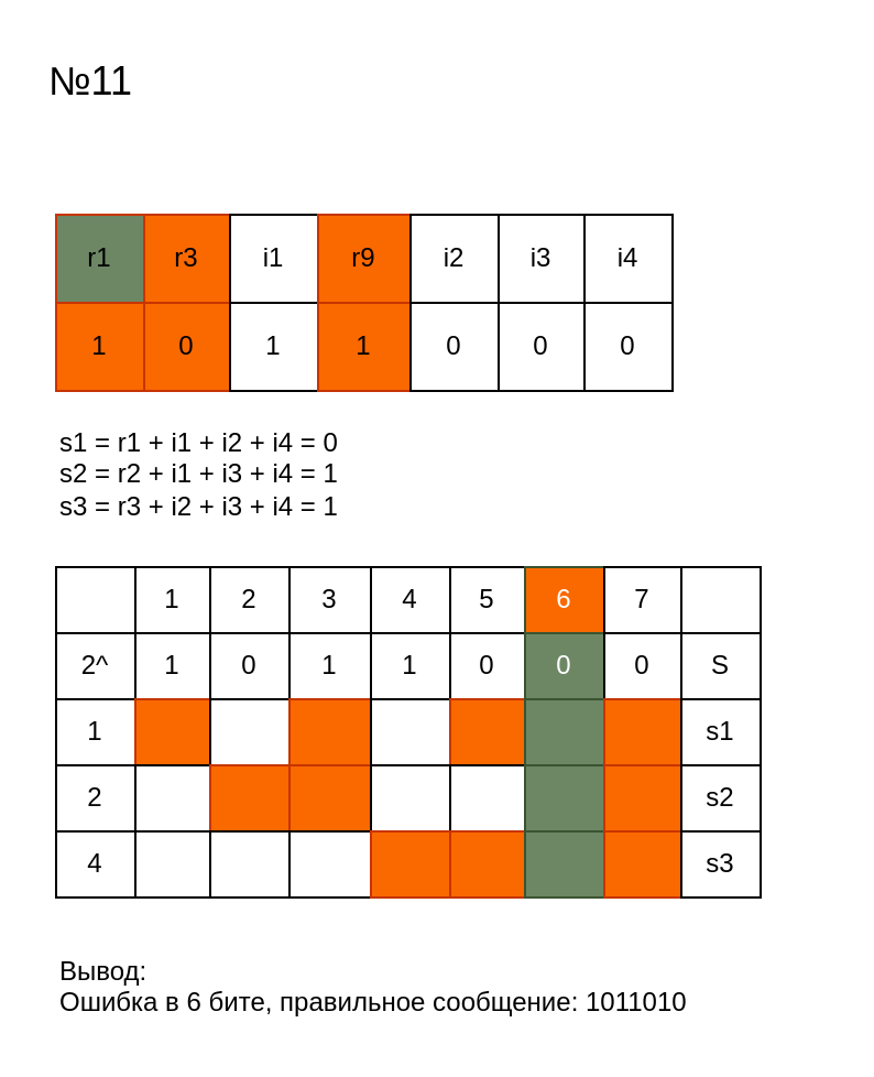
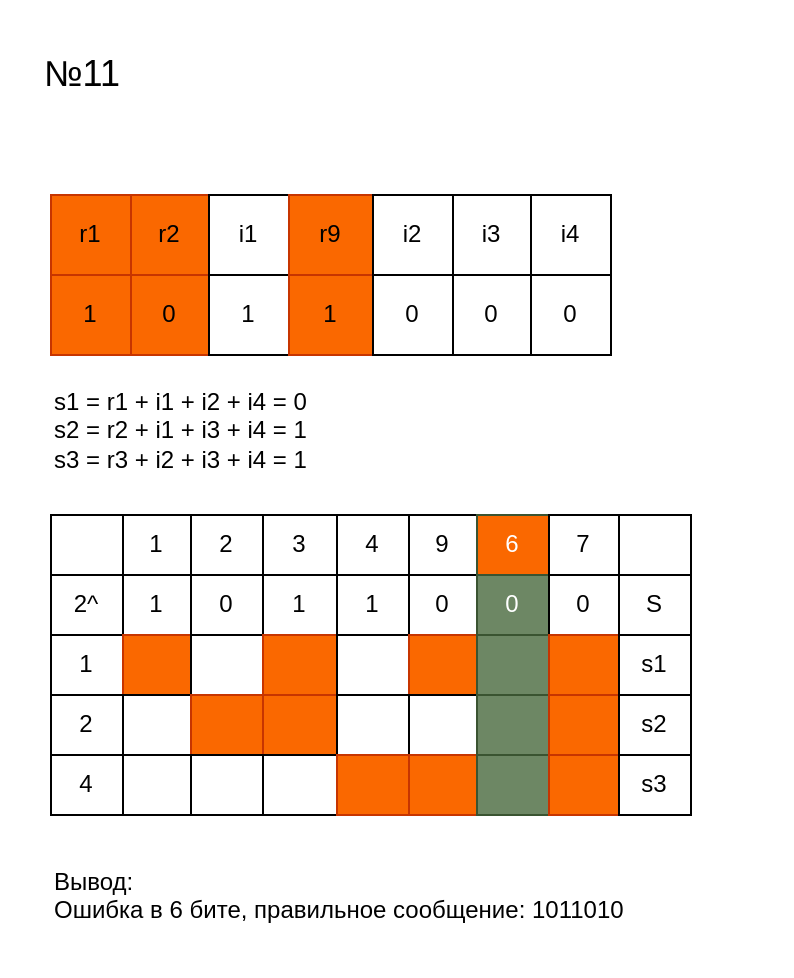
  <mxCell id="0" />
  <mxCell id="1" parent="0" />
  <mxCell id="2" value="" style="childLayout=tableLayout;recursiveResize=0;shadow=0;fillColor=none;" parent="1" vertex="1"><mxGeometry x="25" y="97" width="280" height="80" as="geometry" /></mxCell>
  <mxCell id="3" value="" style="shape=tableRow;horizontal=0;startSize=0;swimlaneHead=0;swimlaneBody=0;top=0;left=0;bottom=0;right=0;dropTarget=0;collapsible=0;recursiveResize=0;expand=0;fontStyle=0;fillColor=none;strokeColor=inherit;" parent="2" vertex="1"><mxGeometry width="280" height="40" as="geometry" /></mxCell>
- <mxCell id="4" value="r1" style="connectable=0;recursiveResize=0;strokeColor=#C73500;fillColor=#6d8764;align=center;whiteSpace=wrap;html=1;fontColor=#000000;" parent="3" vertex="1"><mxGeometry width="40" height="40" as="geometry"><mxRectangle width="40" height="40" as="alternateBounds" /></mxGeometry></mxCell>
- <mxCell id="5" value="r3" style="connectable=0;recursiveResize=0;strokeColor=#C73500;fillColor=#fa6800;align=center;whiteSpace=wrap;html=1;fontColor=#000000;" parent="3" vertex="1"><mxGeometry x="40" width="39" height="40" as="geometry"><mxRectangle width="39" height="40" as="alternateBounds" /></mxGeometry></mxCell>
+ <mxCell id="4" value="r1" style="connectable=0;recursiveResize=0;strokeColor=#C73500;fillColor=#fa6800;align=center;whiteSpace=wrap;html=1;fontColor=#000000;" parent="3" vertex="1"><mxGeometry width="40" height="40" as="geometry"><mxRectangle width="40" height="40" as="alternateBounds" /></mxGeometry></mxCell>
+ <mxCell id="5" value="r2" style="connectable=0;recursiveResize=0;strokeColor=#C73500;fillColor=#fa6800;align=center;whiteSpace=wrap;html=1;fontColor=#000000;" parent="3" vertex="1"><mxGeometry x="40" width="39" height="40" as="geometry"><mxRectangle width="39" height="40" as="alternateBounds" /></mxGeometry></mxCell>
  <mxCell id="6" value="i1" style="connectable=0;recursiveResize=0;strokeColor=inherit;fillColor=none;align=center;whiteSpace=wrap;html=1;comic=0;" parent="3" vertex="1"><mxGeometry x="79" width="40" height="40" as="geometry"><mxRectangle width="40" height="40" as="alternateBounds" /></mxGeometry></mxCell>
  <mxCell id="7" value="r9" style="connectable=0;recursiveResize=0;strokeColor=#C73500;fillColor=#fa6800;align=center;whiteSpace=wrap;html=1;comic=0;fontColor=#000000;" parent="3" vertex="1"><mxGeometry x="119" width="42" height="40" as="geometry"><mxRectangle width="42" height="40" as="alternateBounds" /></mxGeometry></mxCell>
  <mxCell id="8" value="i2" style="connectable=0;recursiveResize=0;strokeColor=inherit;fillColor=none;align=center;whiteSpace=wrap;html=1;comic=0;" parent="3" vertex="1"><mxGeometry x="161" width="40" height="40" as="geometry"><mxRectangle width="40" height="40" as="alternateBounds" /></mxGeometry></mxCell>
  <mxCell id="9" value="i3" style="connectable=0;recursiveResize=0;strokeColor=inherit;fillColor=none;align=center;whiteSpace=wrap;html=1;comic=0;" parent="3" vertex="1"><mxGeometry x="201" width="39" height="40" as="geometry"><mxRectangle width="39" height="40" as="alternateBounds" /></mxGeometry></mxCell>
  <mxCell id="10" value="i4" style="connectable=0;recursiveResize=0;strokeColor=inherit;fillColor=none;align=center;whiteSpace=wrap;html=1;comic=0;" parent="3" vertex="1"><mxGeometry x="240" width="40" height="40" as="geometry"><mxRectangle width="40" height="40" as="alternateBounds" /></mxGeometry></mxCell>
  <mxCell id="11" style="shape=tableRow;horizontal=0;startSize=0;swimlaneHead=0;swimlaneBody=0;top=0;left=0;bottom=0;right=0;dropTarget=0;collapsible=0;recursiveResize=0;expand=0;fontStyle=0;fillColor=none;strokeColor=inherit;" parent="2" vertex="1"><mxGeometry y="40" width="280" height="40" as="geometry" /></mxCell>
  <mxCell id="12" value="1" style="connectable=0;recursiveResize=0;strokeColor=#C73500;fillColor=#fa6800;align=center;whiteSpace=wrap;html=1;fontColor=#000000;" parent="11" vertex="1"><mxGeometry width="40" height="40" as="geometry"><mxRectangle width="40" height="40" as="alternateBounds" /></mxGeometry></mxCell>
  <mxCell id="13" value="0" style="connectable=0;recursiveResize=0;strokeColor=#C73500;fillColor=#fa6800;align=center;whiteSpace=wrap;html=1;fontColor=#000000;" parent="11" vertex="1"><mxGeometry x="40" width="39" height="40" as="geometry"><mxRectangle width="39" height="40" as="alternateBounds" /></mxGeometry></mxCell>
  <mxCell id="14" value="1" style="connectable=0;recursiveResize=0;strokeColor=inherit;fillColor=none;align=center;whiteSpace=wrap;html=1;" parent="11" vertex="1"><mxGeometry x="79" width="40" height="40" as="geometry"><mxRectangle width="40" height="40" as="alternateBounds" /></mxGeometry></mxCell>
  <mxCell id="15" value="1" style="connectable=0;recursiveResize=0;strokeColor=#C73500;fillColor=#fa6800;align=center;whiteSpace=wrap;html=1;fontColor=#000000;" parent="11" vertex="1"><mxGeometry x="119" width="42" height="40" as="geometry"><mxRectangle width="42" height="40" as="alternateBounds" /></mxGeometry></mxCell>
  <mxCell id="16" value="0" style="connectable=0;recursiveResize=0;strokeColor=inherit;fillColor=none;align=center;whiteSpace=wrap;html=1;" parent="11" vertex="1"><mxGeometry x="161" width="40" height="40" as="geometry"><mxRectangle width="40" height="40" as="alternateBounds" /></mxGeometry></mxCell>
  <mxCell id="17" value="0" style="connectable=0;recursiveResize=0;strokeColor=inherit;fillColor=none;align=center;whiteSpace=wrap;html=1;" parent="11" vertex="1"><mxGeometry x="201" width="39" height="40" as="geometry"><mxRectangle width="39" height="40" as="alternateBounds" /></mxGeometry></mxCell>
  <mxCell id="18" value="0" style="connectable=0;recursiveResize=0;strokeColor=inherit;fillColor=none;align=center;whiteSpace=wrap;html=1;" parent="11" vertex="1"><mxGeometry x="240" width="40" height="40" as="geometry"><mxRectangle width="40" height="40" as="alternateBounds" /></mxGeometry></mxCell>
  <mxCell id="19" value="s1 = r1 + i1 + i2 + i4 = 0&lt;br&gt;s2 = r2 + i1 + i3 + i4 = 1&lt;br&gt;s3 = r3 + i2 + i3 + i4 = 1" style="text;html=1;strokeColor=none;fillColor=none;align=left;verticalAlign=top;whiteSpace=wrap;rounded=0;" parent="1" vertex="1"><mxGeometry x="25" y="187" width="270" height="50" as="geometry" /></mxCell>
  <mxCell id="20" value="" style="childLayout=tableLayout;recursiveResize=0;shadow=0;fillColor=none;" parent="1" vertex="1"><mxGeometry x="25" y="257" width="320" height="150" as="geometry" /></mxCell>
  <mxCell id="21" value="" style="shape=tableRow;horizontal=0;startSize=0;swimlaneHead=0;swimlaneBody=0;top=0;left=0;bottom=0;right=0;dropTarget=0;collapsible=0;recursiveResize=0;expand=0;fontStyle=0;fillColor=none;" parent="20" vertex="1"><mxGeometry width="320" height="30" as="geometry" /></mxCell>
  <mxCell id="22" value="" style="connectable=0;recursiveResize=0;align=center;whiteSpace=wrap;html=1;fillColor=none;" parent="21" vertex="1"><mxGeometry width="36" height="30" as="geometry"><mxRectangle width="36" height="30" as="alternateBounds" /></mxGeometry></mxCell>
  <mxCell id="23" value="1" style="connectable=0;recursiveResize=0;align=center;whiteSpace=wrap;html=1;fillColor=none;" parent="21" vertex="1"><mxGeometry x="36" width="34" height="30" as="geometry"><mxRectangle width="34" height="30" as="alternateBounds" /></mxGeometry></mxCell>
  <mxCell id="24" value="2" style="connectable=0;recursiveResize=0;align=center;whiteSpace=wrap;html=1;comic=0;fillColor=none;" parent="21" vertex="1"><mxGeometry x="70" width="36" height="30" as="geometry"><mxRectangle width="36" height="30" as="alternateBounds" /></mxGeometry></mxCell>
  <mxCell id="25" value="3" style="connectable=0;recursiveResize=0;align=center;whiteSpace=wrap;html=1;comic=0;fillColor=none;" parent="21" vertex="1"><mxGeometry x="106" width="37" height="30" as="geometry"><mxRectangle width="37" height="30" as="alternateBounds" /></mxGeometry></mxCell>
  <mxCell id="26" value="4" style="connectable=0;recursiveResize=0;align=center;whiteSpace=wrap;html=1;comic=0;fillColor=none;" parent="21" vertex="1"><mxGeometry x="143" width="36" height="30" as="geometry"><mxRectangle width="36" height="30" as="alternateBounds" /></mxGeometry></mxCell>
- <mxCell id="27" value="5" style="connectable=0;recursiveResize=0;align=center;whiteSpace=wrap;html=1;comic=0;fillColor=none;" parent="21" vertex="1"><mxGeometry x="179" width="34" height="30" as="geometry"><mxRectangle width="34" height="30" as="alternateBounds" /></mxGeometry></mxCell>
+ <mxCell id="27" value="9" style="connectable=0;recursiveResize=0;align=center;whiteSpace=wrap;html=1;comic=0;fillColor=none;" parent="21" vertex="1"><mxGeometry x="179" width="34" height="30" as="geometry"><mxRectangle width="34" height="30" as="alternateBounds" /></mxGeometry></mxCell>
  <mxCell id="28" value="6" style="connectable=0;recursiveResize=0;align=center;whiteSpace=wrap;html=1;comic=0;fillColor=#fa6800;fontColor=#ffffff;strokeColor=#3A5431;" parent="21" vertex="1"><mxGeometry x="213" width="36" height="30" as="geometry"><mxRectangle width="36" height="30" as="alternateBounds" /></mxGeometry></mxCell>
  <mxCell id="29" value="7" style="connectable=0;recursiveResize=0;align=center;whiteSpace=wrap;html=1;comic=0;fillColor=none;" parent="21" vertex="1"><mxGeometry x="249" width="35" height="30" as="geometry"><mxRectangle width="35" height="30" as="alternateBounds" /></mxGeometry></mxCell>
  <mxCell id="30" style="connectable=0;recursiveResize=0;align=center;whiteSpace=wrap;html=1;comic=0;fillColor=none;" parent="21" vertex="1"><mxGeometry x="284" width="36" height="30" as="geometry"><mxRectangle width="36" height="30" as="alternateBounds" /></mxGeometry></mxCell>
  <mxCell id="31" style="shape=tableRow;horizontal=0;startSize=0;swimlaneHead=0;swimlaneBody=0;top=0;left=0;bottom=0;right=0;dropTarget=0;collapsible=0;recursiveResize=0;expand=0;fontStyle=0;fillColor=none;" parent="20" vertex="1"><mxGeometry y="30" width="320" height="30" as="geometry" /></mxCell>
  <mxCell id="32" value="2^" style="connectable=0;recursiveResize=0;align=center;whiteSpace=wrap;html=1;fillColor=none;" parent="31" vertex="1"><mxGeometry width="36" height="30" as="geometry"><mxRectangle width="36" height="30" as="alternateBounds" /></mxGeometry></mxCell>
  <mxCell id="33" value="1" style="connectable=0;recursiveResize=0;align=center;whiteSpace=wrap;html=1;fillColor=none;" parent="31" vertex="1"><mxGeometry x="36" width="34" height="30" as="geometry"><mxRectangle width="34" height="30" as="alternateBounds" /></mxGeometry></mxCell>
  <mxCell id="34" value="0" style="connectable=0;recursiveResize=0;align=center;whiteSpace=wrap;html=1;fillColor=none;" parent="31" vertex="1"><mxGeometry x="70" width="36" height="30" as="geometry"><mxRectangle width="36" height="30" as="alternateBounds" /></mxGeometry></mxCell>
  <mxCell id="35" value="1" style="connectable=0;recursiveResize=0;align=center;whiteSpace=wrap;html=1;fillColor=none;" parent="31" vertex="1"><mxGeometry x="106" width="37" height="30" as="geometry"><mxRectangle width="37" height="30" as="alternateBounds" /></mxGeometry></mxCell>
  <mxCell id="36" value="1" style="connectable=0;recursiveResize=0;align=center;whiteSpace=wrap;html=1;fillColor=none;" parent="31" vertex="1"><mxGeometry x="143" width="36" height="30" as="geometry"><mxRectangle width="36" height="30" as="alternateBounds" /></mxGeometry></mxCell>
  <mxCell id="37" value="0" style="connectable=0;recursiveResize=0;align=center;whiteSpace=wrap;html=1;fillColor=none;" parent="31" vertex="1"><mxGeometry x="179" width="34" height="30" as="geometry"><mxRectangle width="34" height="30" as="alternateBounds" /></mxGeometry></mxCell>
  <mxCell id="38" value="0" style="connectable=0;recursiveResize=0;align=center;whiteSpace=wrap;html=1;fillColor=#6d8764;fontColor=#ffffff;strokeColor=#3A5431;" parent="31" vertex="1"><mxGeometry x="213" width="36" height="30" as="geometry"><mxRectangle width="36" height="30" as="alternateBounds" /></mxGeometry></mxCell>
  <mxCell id="39" value="0" style="connectable=0;recursiveResize=0;align=center;whiteSpace=wrap;html=1;fillColor=none;" parent="31" vertex="1"><mxGeometry x="249" width="35" height="30" as="geometry"><mxRectangle width="35" height="30" as="alternateBounds" /></mxGeometry></mxCell>
  <mxCell id="40" value="S" style="connectable=0;recursiveResize=0;align=center;whiteSpace=wrap;html=1;fillColor=none;" parent="31" vertex="1"><mxGeometry x="284" width="36" height="30" as="geometry"><mxRectangle width="36" height="30" as="alternateBounds" /></mxGeometry></mxCell>
  <mxCell id="41" style="shape=tableRow;horizontal=0;startSize=0;swimlaneHead=0;swimlaneBody=0;top=0;left=0;bottom=0;right=0;dropTarget=0;collapsible=0;recursiveResize=0;expand=0;fontStyle=0;fillColor=none;" parent="20" vertex="1"><mxGeometry y="60" width="320" height="30" as="geometry" /></mxCell>
  <mxCell id="42" value="1" style="connectable=0;recursiveResize=0;align=center;whiteSpace=wrap;html=1;fillColor=none;" parent="41" vertex="1"><mxGeometry width="36" height="30" as="geometry"><mxRectangle width="36" height="30" as="alternateBounds" /></mxGeometry></mxCell>
  <mxCell id="43" style="connectable=0;recursiveResize=0;align=center;whiteSpace=wrap;html=1;fillColor=#fa6800;strokeColor=#C73500;fontColor=#000000;" parent="41" vertex="1"><mxGeometry x="36" width="34" height="30" as="geometry"><mxRectangle width="34" height="30" as="alternateBounds" /></mxGeometry></mxCell>
  <mxCell id="44" style="connectable=0;recursiveResize=0;align=center;whiteSpace=wrap;html=1;fillColor=none;" parent="41" vertex="1"><mxGeometry x="70" width="36" height="30" as="geometry"><mxRectangle width="36" height="30" as="alternateBounds" /></mxGeometry></mxCell>
  <mxCell id="45" style="connectable=0;recursiveResize=0;align=center;whiteSpace=wrap;html=1;fillColor=#fa6800;strokeColor=#C73500;fontColor=#000000;" parent="41" vertex="1"><mxGeometry x="106" width="37" height="30" as="geometry"><mxRectangle width="37" height="30" as="alternateBounds" /></mxGeometry></mxCell>
  <mxCell id="46" style="connectable=0;recursiveResize=0;align=center;whiteSpace=wrap;html=1;fillColor=none;" parent="41" vertex="1"><mxGeometry x="143" width="36" height="30" as="geometry"><mxRectangle width="36" height="30" as="alternateBounds" /></mxGeometry></mxCell>
  <mxCell id="47" style="connectable=0;recursiveResize=0;align=center;whiteSpace=wrap;html=1;fillColor=#fa6800;fontColor=#000000;strokeColor=#C73500;" parent="41" vertex="1"><mxGeometry x="179" width="34" height="30" as="geometry"><mxRectangle width="34" height="30" as="alternateBounds" /></mxGeometry></mxCell>
  <mxCell id="48" style="connectable=0;recursiveResize=0;align=center;whiteSpace=wrap;html=1;fillColor=#6d8764;fontColor=#ffffff;strokeColor=#3A5431;" parent="41" vertex="1"><mxGeometry x="213" width="36" height="30" as="geometry"><mxRectangle width="36" height="30" as="alternateBounds" /></mxGeometry></mxCell>
  <mxCell id="49" style="connectable=0;recursiveResize=0;align=center;whiteSpace=wrap;html=1;fillColor=#fa6800;strokeColor=#C73500;fontColor=#000000;" parent="41" vertex="1"><mxGeometry x="249" width="35" height="30" as="geometry"><mxRectangle width="35" height="30" as="alternateBounds" /></mxGeometry></mxCell>
  <mxCell id="50" value="s1" style="connectable=0;recursiveResize=0;align=center;whiteSpace=wrap;html=1;fillColor=none;" parent="41" vertex="1"><mxGeometry x="284" width="36" height="30" as="geometry"><mxRectangle width="36" height="30" as="alternateBounds" /></mxGeometry></mxCell>
  <mxCell id="51" style="shape=tableRow;horizontal=0;startSize=0;swimlaneHead=0;swimlaneBody=0;top=0;left=0;bottom=0;right=0;dropTarget=0;collapsible=0;recursiveResize=0;expand=0;fontStyle=0;fillColor=none;" parent="20" vertex="1"><mxGeometry y="90" width="320" height="30" as="geometry" /></mxCell>
  <mxCell id="52" value="2" style="connectable=0;recursiveResize=0;align=center;whiteSpace=wrap;html=1;fillColor=none;" parent="51" vertex="1"><mxGeometry width="36" height="30" as="geometry"><mxRectangle width="36" height="30" as="alternateBounds" /></mxGeometry></mxCell>
  <mxCell id="53" style="connectable=0;recursiveResize=0;align=center;whiteSpace=wrap;html=1;fillColor=none;" parent="51" vertex="1"><mxGeometry x="36" width="34" height="30" as="geometry"><mxRectangle width="34" height="30" as="alternateBounds" /></mxGeometry></mxCell>
  <mxCell id="54" style="connectable=0;recursiveResize=0;align=center;whiteSpace=wrap;html=1;fillColor=#fa6800;fontColor=#000000;strokeColor=#C73500;" parent="51" vertex="1"><mxGeometry x="70" width="36" height="30" as="geometry"><mxRectangle width="36" height="30" as="alternateBounds" /></mxGeometry></mxCell>
  <mxCell id="55" style="connectable=0;recursiveResize=0;align=center;whiteSpace=wrap;html=1;fillColor=#fa6800;fontColor=#000000;strokeColor=#C73500;" parent="51" vertex="1"><mxGeometry x="106" width="37" height="30" as="geometry"><mxRectangle width="37" height="30" as="alternateBounds" /></mxGeometry></mxCell>
  <mxCell id="56" style="connectable=0;recursiveResize=0;align=center;whiteSpace=wrap;html=1;fillColor=none;" parent="51" vertex="1"><mxGeometry x="143" width="36" height="30" as="geometry"><mxRectangle width="36" height="30" as="alternateBounds" /></mxGeometry></mxCell>
  <mxCell id="57" style="connectable=0;recursiveResize=0;align=center;whiteSpace=wrap;html=1;fillColor=none;" parent="51" vertex="1"><mxGeometry x="179" width="34" height="30" as="geometry"><mxRectangle width="34" height="30" as="alternateBounds" /></mxGeometry></mxCell>
  <mxCell id="58" style="connectable=0;recursiveResize=0;align=center;whiteSpace=wrap;html=1;fillColor=#6d8764;fontColor=#ffffff;strokeColor=#3A5431;" parent="51" vertex="1"><mxGeometry x="213" width="36" height="30" as="geometry"><mxRectangle width="36" height="30" as="alternateBounds" /></mxGeometry></mxCell>
  <mxCell id="59" style="connectable=0;recursiveResize=0;align=center;whiteSpace=wrap;html=1;fillColor=#fa6800;fontColor=#000000;strokeColor=#C73500;" parent="51" vertex="1"><mxGeometry x="249" width="35" height="30" as="geometry"><mxRectangle width="35" height="30" as="alternateBounds" /></mxGeometry></mxCell>
  <mxCell id="60" value="s2" style="connectable=0;recursiveResize=0;align=center;whiteSpace=wrap;html=1;fillColor=none;" parent="51" vertex="1"><mxGeometry x="284" width="36" height="30" as="geometry"><mxRectangle width="36" height="30" as="alternateBounds" /></mxGeometry></mxCell>
  <mxCell id="61" style="shape=tableRow;horizontal=0;startSize=0;swimlaneHead=0;swimlaneBody=0;top=0;left=0;bottom=0;right=0;dropTarget=0;collapsible=0;recursiveResize=0;expand=0;fontStyle=0;fillColor=none;" parent="20" vertex="1"><mxGeometry y="120" width="320" height="30" as="geometry" /></mxCell>
  <mxCell id="62" value="4" style="connectable=0;recursiveResize=0;align=center;whiteSpace=wrap;html=1;fillColor=none;" parent="61" vertex="1"><mxGeometry width="36" height="30" as="geometry"><mxRectangle width="36" height="30" as="alternateBounds" /></mxGeometry></mxCell>
  <mxCell id="63" style="connectable=0;recursiveResize=0;align=center;whiteSpace=wrap;html=1;fillColor=none;" parent="61" vertex="1"><mxGeometry x="36" width="34" height="30" as="geometry"><mxRectangle width="34" height="30" as="alternateBounds" /></mxGeometry></mxCell>
  <mxCell id="64" style="connectable=0;recursiveResize=0;align=center;whiteSpace=wrap;html=1;fillColor=none;" parent="61" vertex="1"><mxGeometry x="70" width="36" height="30" as="geometry"><mxRectangle width="36" height="30" as="alternateBounds" /></mxGeometry></mxCell>
  <mxCell id="65" style="connectable=0;recursiveResize=0;align=center;whiteSpace=wrap;html=1;fillColor=none;" parent="61" vertex="1"><mxGeometry x="106" width="37" height="30" as="geometry"><mxRectangle width="37" height="30" as="alternateBounds" /></mxGeometry></mxCell>
  <mxCell id="66" style="connectable=0;recursiveResize=0;align=center;whiteSpace=wrap;html=1;fillColor=#fa6800;fontColor=#000000;strokeColor=#C73500;" parent="61" vertex="1"><mxGeometry x="143" width="36" height="30" as="geometry"><mxRectangle width="36" height="30" as="alternateBounds" /></mxGeometry></mxCell>
  <mxCell id="67" style="connectable=0;recursiveResize=0;align=center;whiteSpace=wrap;html=1;fillColor=#fa6800;fontColor=#000000;strokeColor=#C73500;" parent="61" vertex="1"><mxGeometry x="179" width="34" height="30" as="geometry"><mxRectangle width="34" height="30" as="alternateBounds" /></mxGeometry></mxCell>
  <mxCell id="68" style="connectable=0;recursiveResize=0;align=center;whiteSpace=wrap;html=1;fillColor=#6d8764;fontColor=#ffffff;strokeColor=#3A5431;" parent="61" vertex="1"><mxGeometry x="213" width="36" height="30" as="geometry"><mxRectangle width="36" height="30" as="alternateBounds" /></mxGeometry></mxCell>
  <mxCell id="69" style="connectable=0;recursiveResize=0;align=center;whiteSpace=wrap;html=1;fillColor=#fa6800;fontColor=#000000;strokeColor=#C73500;" parent="61" vertex="1"><mxGeometry x="249" width="35" height="30" as="geometry"><mxRectangle width="35" height="30" as="alternateBounds" /></mxGeometry></mxCell>
  <mxCell id="70" value="s3" style="connectable=0;recursiveResize=0;align=center;whiteSpace=wrap;html=1;fillColor=none;" parent="61" vertex="1"><mxGeometry x="284" width="36" height="30" as="geometry"><mxRectangle width="36" height="30" as="alternateBounds" /></mxGeometry></mxCell>
  <mxCell id="71" value="Вывод:&lt;br&gt;Ошибка в 6 бите, правильное сообщение: 1011010" style="text;html=1;strokeColor=none;fillColor=none;align=left;verticalAlign=top;whiteSpace=wrap;rounded=0;" parent="1" vertex="1"><mxGeometry x="25" y="427" width="350" height="40" as="geometry" /></mxCell>
  <mxCell id="72" value="&lt;font style=&quot;font-size: 18px;&quot;&gt;№11&lt;/font&gt;" style="text;html=1;strokeColor=none;fillColor=none;align=left;verticalAlign=top;whiteSpace=wrap;rounded=0;" parent="1" vertex="1"><mxGeometry x="20" y="20" width="270" height="40" as="geometry" /></mxCell>
